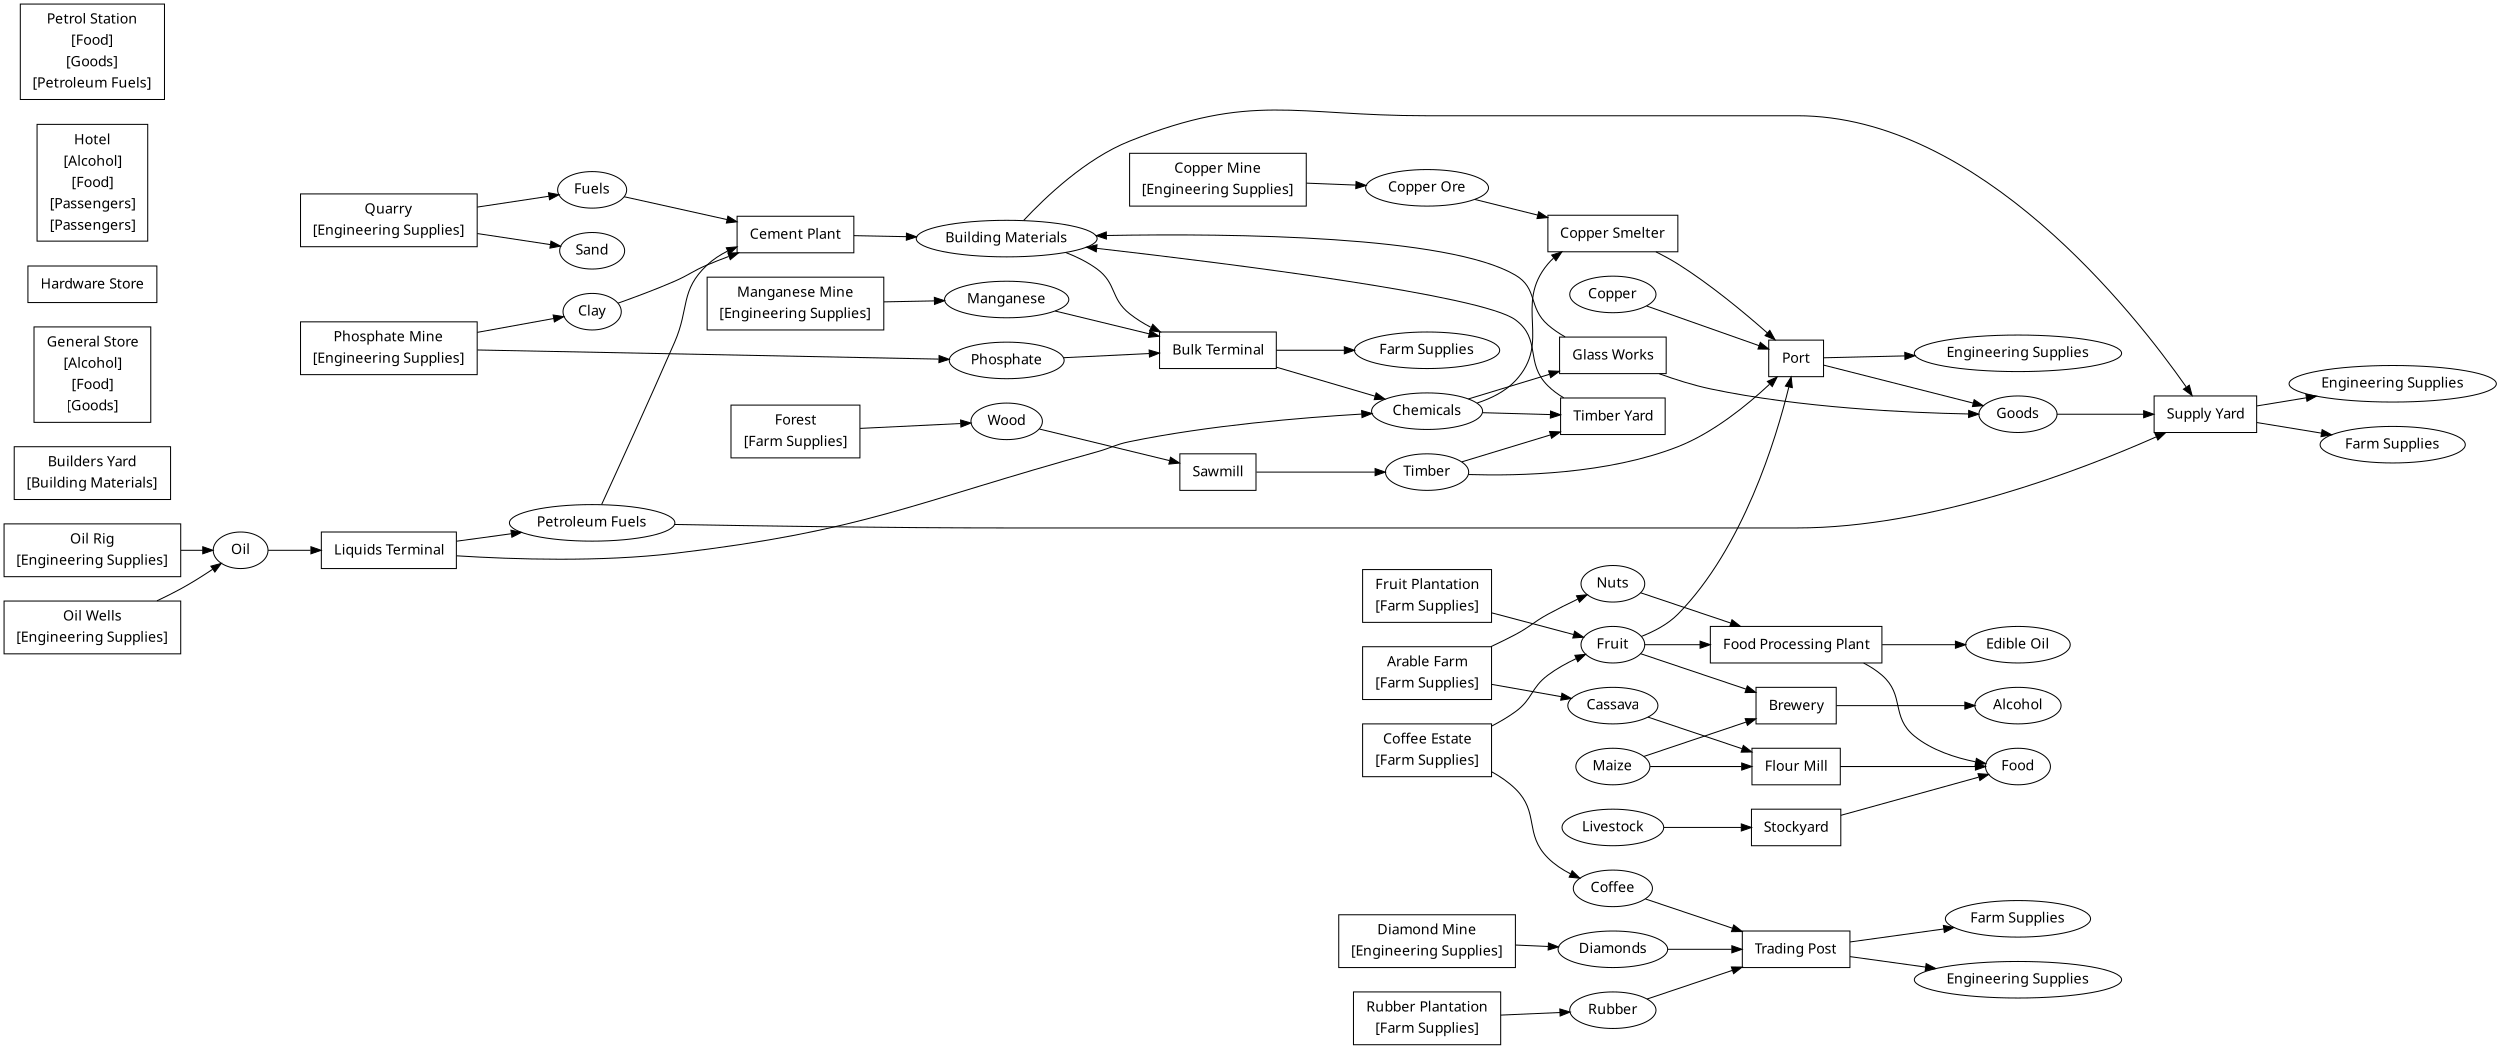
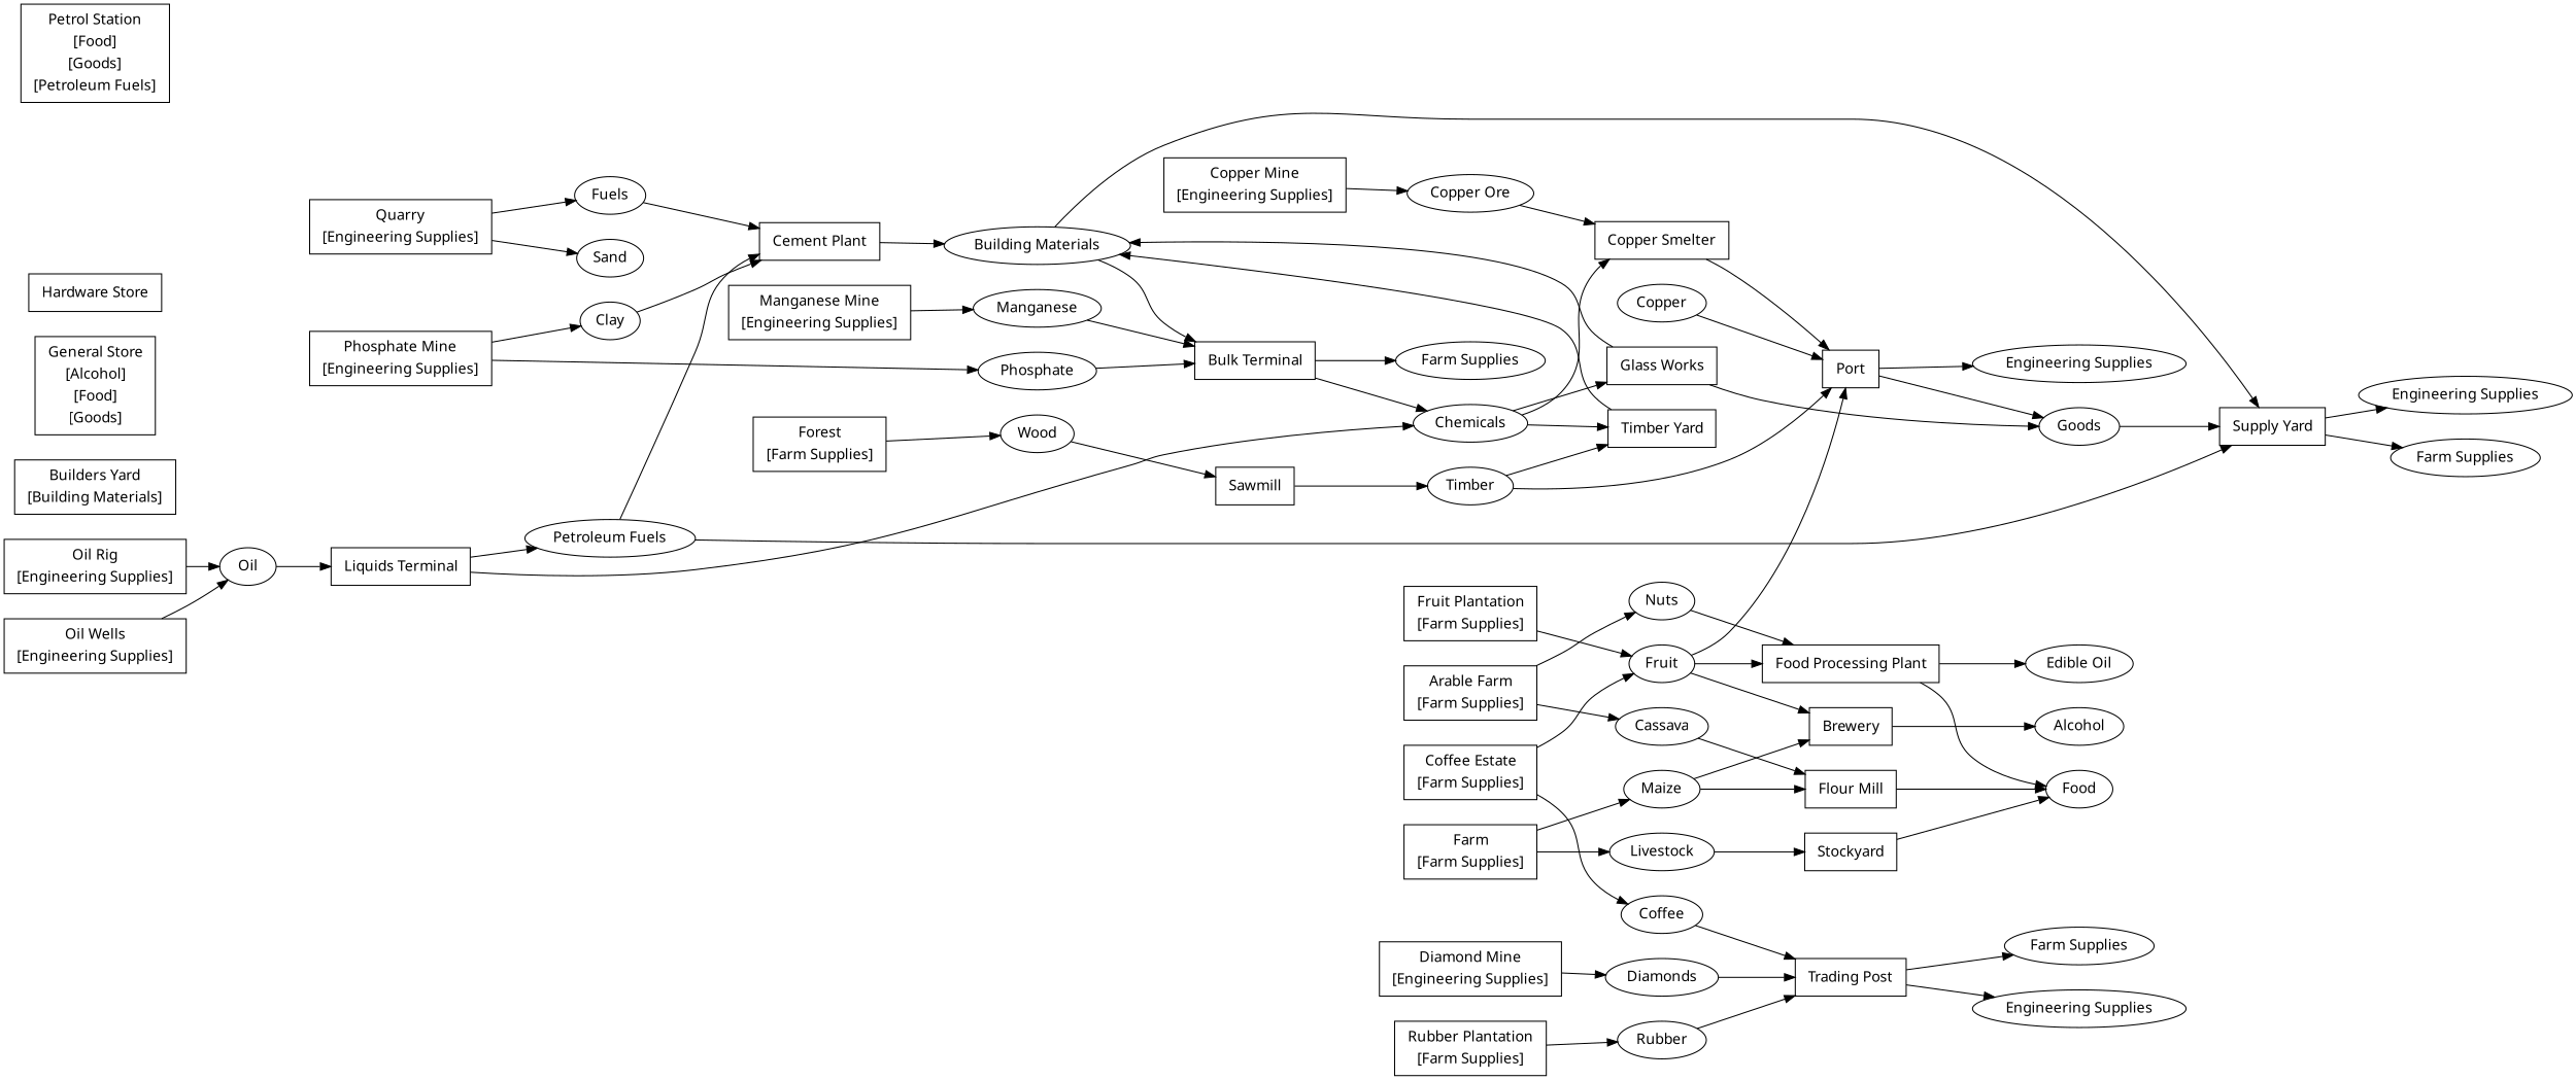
  digraph {
    fname="docs/html/in_a_hot_country.dot"
    fontname="sans-serif"
    nodesep=0.33
    rankdir=LR
    ranksep=0.44
    node [fontname="sans-serif" shape=box]
    edge [weight=2]
    n1 [label=Alcohol shape=ellipse]
    n2 [label="Building Materials" shape=ellipse]
    n3 [label=<             <table border="0" cellborder="0">                 <tr><td>Bulk Terminal</td></tr>                                                                                                                                                                                                                                                                              </table>         >]
    n4 [label=<             <table border="0" cellborder="0">                 <tr><td>Supply Yard</td></tr>                                                                                                                                                                                                                                                                              </table>         >]
    n5 [label=Chemicals shape=ellipse]
    n6 [label="Farm Supplies" shape=ellipse]
    n7 [label="Engineering Supplies" shape=ellipse]
    n8 [label="Farm Supplies" shape=ellipse]
    n9 [label=<             <table border="0" cellborder="0">                 <tr><td>Copper Smelter</td></tr>                                                                                                                                                                                              </table>         >]
    n10 [label=<             <table border="0" cellborder="0">                 <tr><td>Glass Works</td></tr>                                                                                                                                                                                              </table>         >]
    n11 [label=<             <table border="0" cellborder="0">                 <tr><td>Timber Yard</td></tr>                                                                                                                                                                                              </table>         >]
    n12 [label=Cassava shape=ellipse]
    n13 [label=<             <table border="0" cellborder="0">                 <tr><td>Flour Mill</td></tr>                                                                                                                                                                                              </table>         >]
    n14 [label=Food shape=ellipse]
    n15 [label=<             <table border="0" cellborder="0">                 <tr><td>Port</td></tr>                                                                                                                                                                                                                                                                              </table>         >]
    n16 [label=Goods shape=ellipse]
    n17 [label=Copper shape=ellipse]
    n18 [label=Clay shape=ellipse]
    n19 [label=<             <table border="0" cellborder="0">                 <tr><td>Cement Plant</td></tr>                                                                                                                                                                                                                                                                              </table>         >]
    n20 [label=Coffee shape=ellipse]
    n21 [label=<             <table border="0" cellborder="0">                 <tr><td>Trading Post</td></tr>                                                                                                                                                                                                                                                                              </table>         >]
    n22 [label="Engineering Supplies" shape=ellipse]
    n23 [label="Farm Supplies" shape=ellipse]
    n24 [label="Engineering Supplies" shape=ellipse]
    n25 [label="Copper Ore" shape=ellipse]
    n26 [label=Diamonds shape=ellipse]
    n27 [label="Edible Oil" shape=ellipse]
    n28 [label=<             <table border="0" cellborder="0">                 <tr><td>Liquids Terminal</td></tr>                                                                                                                                                                                              </table>         >]
    n29 [label="Petroleum Fuels" shape=ellipse]
    n30 [label=Fruit shape=ellipse]
    n31 [label=<             <table border="0" cellborder="0">                 <tr><td>Brewery</td></tr>                                                                                                                                                                                              </table>         >]
    n32 [label=<             <table border="0" cellborder="0">                 <tr><td>Food Processing Plant</td></tr>                                                                                                                                                                                              </table>         >]
    n33 [label=Livestock shape=ellipse]
    n34 [label=<             <table border="0" cellborder="0">                 <tr><td>Stockyard</td></tr>                                                                                                              </table>         >]
    n35 [label=Maize shape=ellipse]
    n36 [label=Manganese shape=ellipse]
    n37 [label=Nuts shape=ellipse]
    n38 [label=Oil shape=ellipse]
    n39 [label=Phosphate shape=ellipse]
    n40 [label=Rubber shape=ellipse]
    n41 [label=Sand shape=ellipse]
    n42 [label=Fuels shape=ellipse]
    n43 [label=Timber shape=ellipse]
    n44 [label=Wood shape=ellipse]
    n45 [label=<             <table border="0" cellborder="0">                 <tr><td>Sawmill</td></tr>                                                                                                              </table>         >]
    n46 [label=<             <table border="0" cellborder="0">                 <tr><td>Arable Farm</td></tr>                                                               <tr><td>[Farm Supplies]</td></tr>                                                                                             </table>         >]
    n47 [label=<             <table border="0" cellborder="0">                 <tr><td>Builders Yard</td></tr>                                                                                                         <tr><td>[Building Materials]</td></tr>                                                   </table>         >]
    n48 [label=<             <table border="0" cellborder="0">                 <tr><td>Coffee Estate</td></tr>                                                               <tr><td>[Farm Supplies]</td></tr>                                                                                             </table>         >]
    n49 [label=<             <table border="0" cellborder="0">                 <tr><td>Copper Mine</td></tr>                                                               <tr><td>[Engineering Supplies]</td></tr>                                                                                             </table>         >]
    n50 [label=<             <table border="0" cellborder="0">                 <tr><td>Diamond Mine</td></tr>                                                               <tr><td>[Engineering Supplies]</td></tr>                                                                                             </table>         >]
+   n51 [label=<             <table border="0" cellborder="0">                 <tr><td>Farm</td></tr>                                                               <tr><td>[Farm Supplies]</td></tr>                                                                                             </table>         >]
    n52 [label=<             <table border="0" cellborder="0">                 <tr><td>Forest</td></tr>                                                               <tr><td>[Farm Supplies]</td></tr>                                                                                             </table>         >]
    n53 [label=<             <table border="0" cellborder="0">                 <tr><td>Fruit Plantation</td></tr>                                                               <tr><td>[Farm Supplies]</td></tr>                                                                                             </table>         >]
    n54 [label=<             <table border="0" cellborder="0">                 <tr><td>General Store</td></tr>                                                                                                         <tr><td>[Alcohol]</td></tr>                                                                                                                              <tr><td>[Food]</td></tr>                                                                                                                              <tr><td>[Goods]</td></tr>                                                   </table>         >]
    n55 [label=<             <table border="0" cellborder="0">                 <tr><td>Hardware Store</td></tr>                              </table>         >]
-   n56 [label=<             <table border="0" cellborder="0">                 <tr><td>Hotel</td></tr>                                                                                                         <tr><td>[Alcohol]</td></tr>                                                                                                                              <tr><td>[Food]</td></tr>                                                                                                         <tr><td>[Passengers]</td></tr>                                                                   <tr><td>[Passengers]</td></tr>                                                   </table>         >]
    n57 [label=<             <table border="0" cellborder="0">                 <tr><td>Manganese Mine</td></tr>                                                               <tr><td>[Engineering Supplies]</td></tr>                                                                                             </table>         >]
    n58 [label=<             <table border="0" cellborder="0">                 <tr><td>Oil Rig</td></tr>                                                               <tr><td>[Engineering Supplies]</td></tr>                                                                                             </table>         >]
    n59 [label=<             <table border="0" cellborder="0">                 <tr><td>Oil Wells</td></tr>                                                               <tr><td>[Engineering Supplies]</td></tr>                                                                                             </table>         >]
    n60 [label=<             <table border="0" cellborder="0">                 <tr><td>Petrol Station</td></tr>                                                                                                         <tr><td>[Food]</td></tr>                                                                                                                              <tr><td>[Goods]</td></tr>                                                                                                                              <tr><td>[Petroleum Fuels]</td></tr>                                                   </table>         >]
    n61 [label=<             <table border="0" cellborder="0">                 <tr><td>Phosphate Mine</td></tr>                                                               <tr><td>[Engineering Supplies]</td></tr>                                                                                             </table>         >]
    n62 [label=<             <table border="0" cellborder="0">                 <tr><td>Quarry</td></tr>                                                               <tr><td>[Engineering Supplies]</td></tr>                                                                                             </table>         >]
    n63 [label=<             <table border="0" cellborder="0">                 <tr><td>Rubber Plantation</td></tr>                                                               <tr><td>[Farm Supplies]</td></tr>                                                                                             </table>         >]
    n2 -> n3 [weight=3]
    n2 -> n4 [weight=3]
    n3 -> n5
    n3 -> n6
    n4 -> n7
    n4 -> n8
    n5 -> n9
    n5 -> n10
    n5 -> n11
    n9 -> n15 [weight=1]
    n10 -> n2
    n10 -> n16
    n11 -> n2 [weight=1]
    n12 -> n13
    n13 -> n14 [weight=1]
    n15 -> n16
    n15 -> n24
    n16 -> n4 [weight=3]
    n17 -> n15 [weight=3]
    n18 -> n19 [weight=3]
    n19 -> n2 [weight=1]
    n20 -> n21 [weight=3]
    n21 -> n22
    n21 -> n23
    n25 -> n9
    n26 -> n21 [weight=3]
    n28 -> n5
    n28 -> n29
    n29 -> n4 [weight=3]
    n29 -> n19 [weight=3]
    n30 -> n15 [weight=3]
    n30 -> n31
    n30 -> n32
    n31 -> n1 [weight=1]
    n32 -> n14
    n32 -> n27
    n33 -> n34 [weight=1]
    n34 -> n14 [weight=1]
    n35 -> n13
    n35 -> n31
    n36 -> n3 [weight=3]
    n37 -> n32
    n38 -> n28
    n39 -> n3 [weight=3]
    n40 -> n21 [weight=3]
    n42 -> n19 [weight=3]
    n43 -> n11
    n43 -> n15 [weight=3]
    n44 -> n45 [weight=1]
    n45 -> n43 [weight=1]
    n46 -> n12
    n46 -> n37
    n48 -> n20
    n48 -> n30
    n49 -> n25 [weight=1]
    n50 -> n26 [weight=1]
+   n51 -> n33
+   n51 -> n35
    n52 -> n44 [weight=1]
    n53 -> n30 [weight=1]
    n57 -> n36 [weight=1]
    n58 -> n38
    n59 -> n38 [weight=1]
    n61 -> n18
    n61 -> n39
    n62 -> n41
    n62 -> n42
    n63 -> n40 [weight=1]
  }
